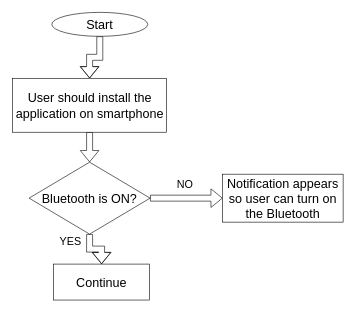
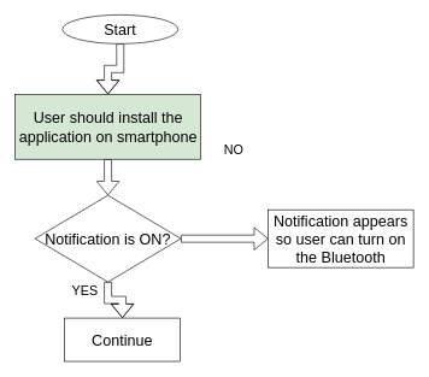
  <mxCell id="0" />
  <mxCell id="1" parent="0" />
  <mxCell id="2" value="" style="edgeStyle=orthogonalEdgeStyle;shape=flexArrow;rounded=0;orthogonalLoop=1;jettySize=auto;html=1;fontSize=21;" edge="1" parent="1" source="3" target="5"><mxGeometry relative="1" as="geometry" /></mxCell>
  <mxCell id="3" value="Start" style="ellipse;whiteSpace=wrap;html=1;fontSize=21;" vertex="1" parent="1"><mxGeometry x="86" y="20" width="160" height="40" as="geometry" /></mxCell>
  <mxCell id="4" value="" style="edgeStyle=orthogonalEdgeStyle;shape=flexArrow;rounded=0;orthogonalLoop=1;jettySize=auto;html=1;fontSize=21;" edge="1" parent="1" source="5" target="8"><mxGeometry relative="1" as="geometry" /></mxCell>
- <mxCell id="5" value="User should install the application on smartphone" style="whiteSpace=wrap;html=1;fontSize=21;" vertex="1" parent="1"><mxGeometry x="20.5" y="130" width="257" height="90" as="geometry" /></mxCell>
+ <mxCell id="5" value="User should install the application on smartphone" style="whiteSpace=wrap;html=1;fontSize=21;fillColor=#d5e8d4;" vertex="1" parent="1"><mxGeometry x="20.5" y="130" width="257" height="90" as="geometry" /></mxCell>
  <mxCell id="6" value="" style="edgeStyle=orthogonalEdgeStyle;shape=flexArrow;rounded=0;orthogonalLoop=1;jettySize=auto;html=1;fontSize=21;" edge="1" parent="1" source="8" target="9"><mxGeometry relative="1" as="geometry" /></mxCell>
  <mxCell id="7" value="" style="edgeStyle=orthogonalEdgeStyle;shape=flexArrow;rounded=0;orthogonalLoop=1;jettySize=auto;html=1;fontSize=21;" edge="1" parent="1" source="8" target="10"><mxGeometry relative="1" as="geometry" /></mxCell>
- <mxCell id="8" value="Bluetooth is ON?" style="rhombus;whiteSpace=wrap;html=1;fontSize=21;" vertex="1" parent="1"><mxGeometry x="48" y="270" width="202" height="120" as="geometry" /></mxCell>
+ <mxCell id="8" value="Notification is ON?" style="rhombus;whiteSpace=wrap;html=1;fontSize=21;" vertex="1" parent="1"><mxGeometry x="48" y="270" width="202" height="120" as="geometry" /></mxCell>
  <mxCell id="9" value="Continue" style="whiteSpace=wrap;html=1;fontSize=21;" vertex="1" parent="1"><mxGeometry x="89" y="440" width="160" height="60" as="geometry" /></mxCell>
  <mxCell id="10" value="Notification appears so user can turn on the Bluetooth" style="whiteSpace=wrap;html=1;fontSize=21;" vertex="1" parent="1"><mxGeometry x="371" y="290" width="201" height="80" as="geometry" /></mxCell>
- <mxCell id="11" value="&lt;span style=&quot;font-weight: normal&quot;&gt;&lt;font style=&quot;font-size: 18px&quot;&gt;NO&lt;/font&gt;&lt;/span&gt;" style="text;strokeColor=none;fillColor=none;html=1;fontSize=24;fontStyle=1;verticalAlign=middle;align=center;" vertex="1" parent="1"><mxGeometry x="277.5" y="290" width="60" height="30" as="geometry" /></mxCell>
+ <mxCell id="11" value="&lt;span style=&quot;font-weight: normal&quot;&gt;&lt;font style=&quot;font-size: 18px&quot;&gt;NO&lt;/font&gt;&lt;/span&gt;" style="text;strokeColor=none;fillColor=none;html=1;fontSize=24;fontStyle=1;verticalAlign=middle;align=center;" vertex="1" parent="1"><mxGeometry x="292.5" y="190" width="60" height="30" as="geometry" /></mxCell>
  <mxCell id="12" value="&lt;span style=&quot;font-weight: normal&quot;&gt;&lt;font style=&quot;font-size: 18px&quot;&gt;YES&lt;/font&gt;&lt;/span&gt;" style="text;strokeColor=none;fillColor=none;html=1;fontSize=24;fontStyle=1;verticalAlign=middle;align=center;" vertex="1" parent="1"><mxGeometry x="42" y="380" width="150" height="40" as="geometry" /></mxCell>
